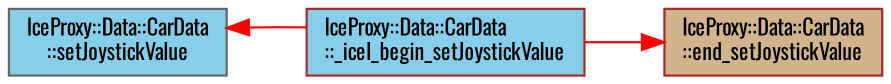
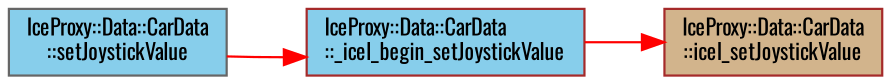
  digraph {
    fontname=Oswald
    rankdir=LR
    node [color=brown fillcolor=skyblue fontname=Oswald fontsize=10 shape=box style=filled]
    edge [color=red fontname=Oswald fontsize=10 labelfontname=Helvetica labelfontsize=10 style=solid]
    n1 [color=gray40 fontcolor=black height=0.2 label="IceProxy::Data::CarData\l::setJoystickValue" width=0.4]
    n2 [height=0.2 label="IceProxy::Data::CarData\l::_iceI_begin_setJoystickValue" width=0.4]
-   n3 [fillcolor=tan height=0.2 label="IceProxy::Data::CarData\l::end_setJoystickValue" width=0.4]
-   n2 -> n1
+   n3 [fillcolor=tan height=0.2 label="IceProxy::Data::CarData\l::iceI_setJoystickValue" width=0.4]
+   n1 -> n2
    n2 -> n3
  }
